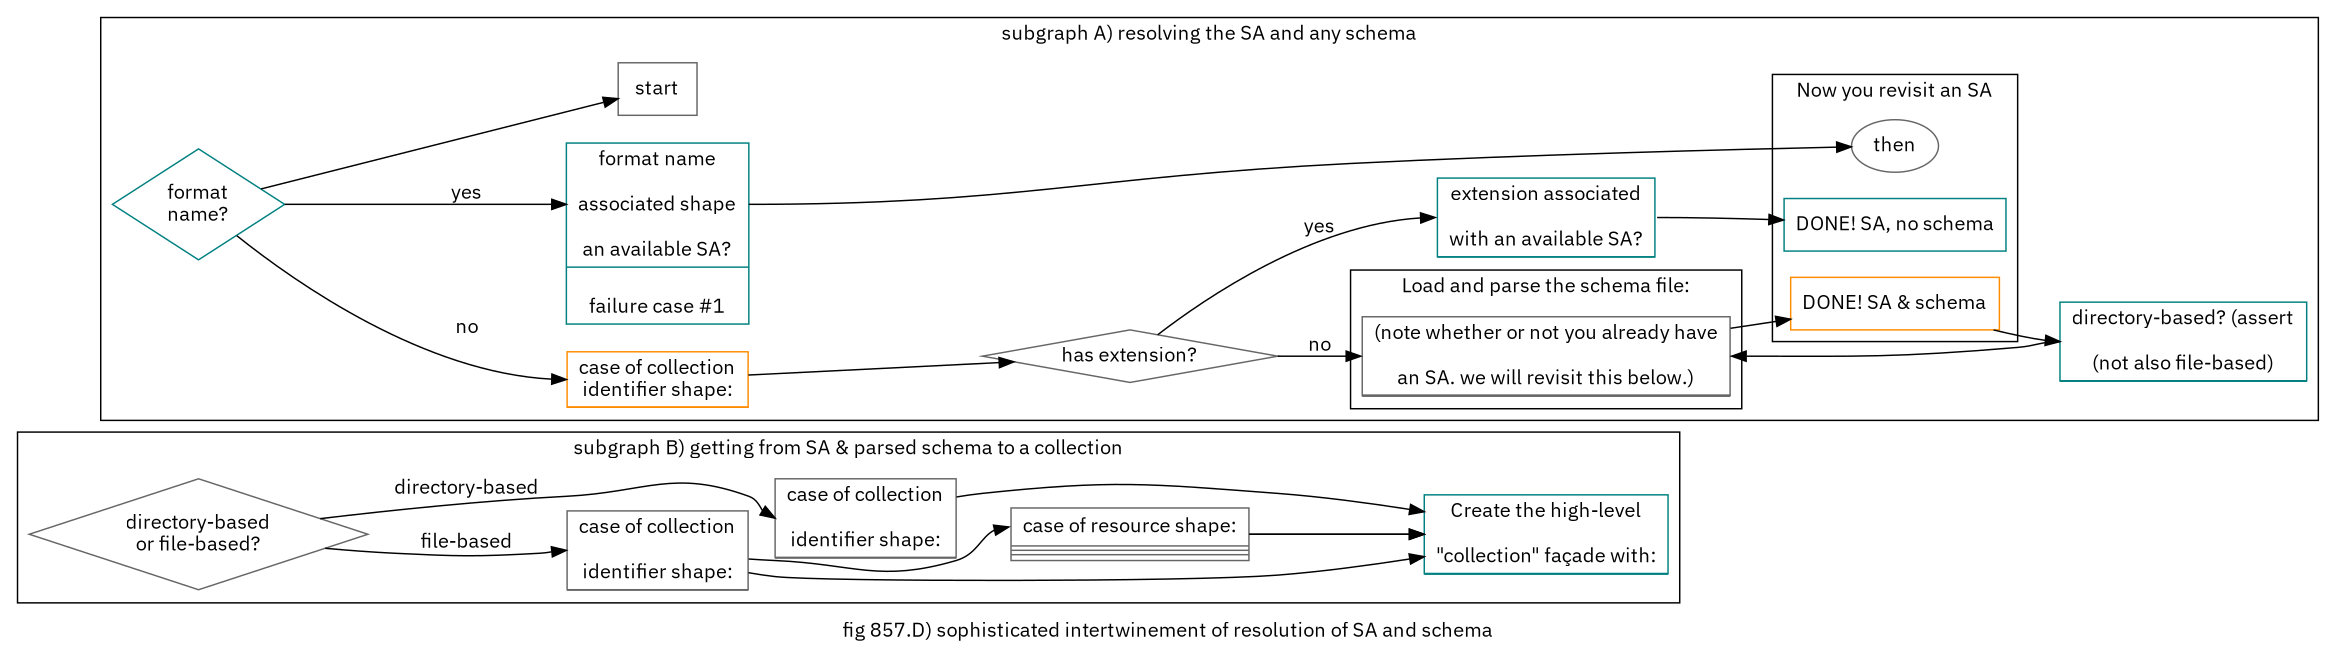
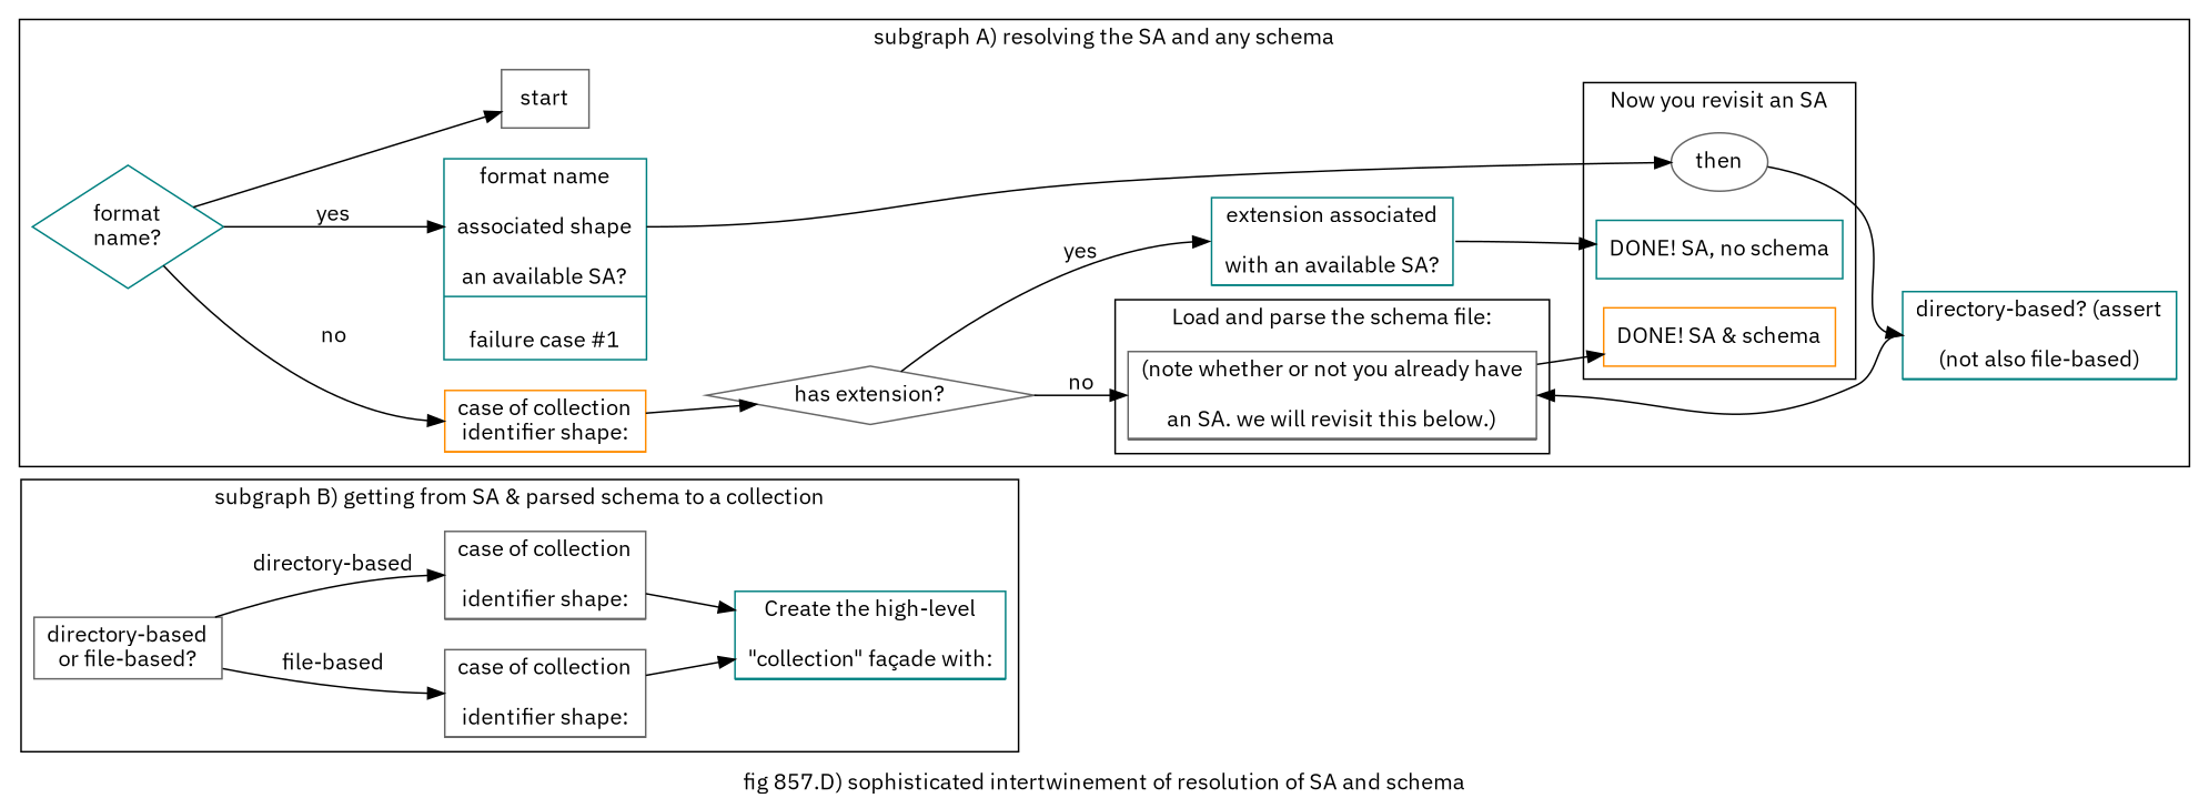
  digraph {
    fontname="IBM Plex Sans"
    label="fig 857.D) sophisticated intertwinement of resolution of SA and schema"
    rankdir=LR
    node [color=gray40 fontname="IBM Plex Sans" shape=record]
    edge [fontname="IBM Plex Sans" headport=c1]
    n1 [color=teal label="<c1>Create the high-level\n\n\"collection\" façade with:|\n<c2>functions pursuant entirely\n\nto the functionser|\n<c3>the function for pass-thru writing if\n\nit's available, else failure case #9|\n<c4>the function for opening a traversal\n\nstream from the line stream if it's\n\navailable, else failure case #9 again|\n<c5>the functions above to whatever\n\nextent their components are present\n"]
-   n2 [label="<c1>case of resource shape:|\n<c2>writable? (for now, ignore\n\nwhether it's readable)|\n<c3>readable?|\n<c4>strange failure case #2 again\n"]
    n3 [label="<c1>case of collection\n\nidentifier shape:|\n<c2>resource?|\n<c3>string?|\n<c4>strange failure case #2 again\n"]
    n4 [label="<c1>case of collection\n\nidentifier shape:|\n<c2>resource?\n\nfailure case #2 again|\n<c3>string? ok|\n<c4>strange failure case #2 again\n"]
-   n5 [label="directory-based\nor file-based?" shape=diamond]
+   n5 [label="directory-based\nor file-based?" shape=box]
    n6 [label=then shape=""]
    n7 [color=darkorange label="DONE! SA & schema" shape=rect]
    n8 [color=teal label="DONE! SA, no schema" shape=rect]
    n9 [label="<c1>(note whether or not you already have\n\nan SA. we will revisit this below.)|\n<c1_5>schema file no ent? failure case #4|\n<c2>fail to begin to parse as\nrecfile? failure case #5|\n<c3>no attr? failure case #6|\n<c4>(if no SA yet: attr value not associated with an\n\navailable SA? failure case #1 again)\n\nOK, procede|\n<c5>Now you have an SA. BUT that's\n\nnot all: SA fails to parse remainder\n\nof schema file? failure case #7|\n<c6>Now you have an SA and a\n\nbusiness-parsed schema\n"]
    n10 [color=teal label="<c1>directory-based? (assert\n\n(not also file-based)|\n<c2>file-based? (assert\n\nnot also directory-based)\n\nDONE! SA, no schema|\n<c3>strange. failure case #8\n"]
    n11 [color=teal label="<c1>extension associated\n\nwith an available SA?|\n<c2>failure case #3\n"]
    n12 [label="has extension?" shape=diamond]
    n13 [color=darkorange label="<c1>case of collection\nidentifier shape:|\n<c2>string?|\n<c3>failure case #2\n"]
    n14 [color=teal label="<c1>format name\n\nassociated shape\n\nan available SA?|\nfailure case #1"]
    n15 [color=teal label="format\nname?" shape=diamond]
    n16 [label=start shape=rect]
    subgraph cluster_1 {
      label="subgraph B) getting from SA & parsed schema to a collection"
      n1
-     n2
      n3
      n4
      n5
    }
    subgraph cluster_2 {
      label="subgraph A) resolving the SA and any schema"
      n10
      n11
      n12
      n13
      n14
      n15
      n16
      subgraph cluster_3 {
        label="Now you revisit an SA"
        n6
        n7
        n8
      }
      subgraph cluster_4 {
        label="Load and parse the schema file:"
        n9
      }
    }
-   n2 -> n1 [headport=c4 tailport=c3]
-   n2 -> n1 [headport=c3 tailport=c2]
    n3 -> n1 [headport=c5 tailport=c3]
-   n3 -> n2 [tailport=c2]
    n4 -> n1 [headport=c2 tailport=c3]
    n5 -> n3 [label="file-based"]
    n5 -> n4 [label="directory-based"]
-   n7 -> n10
+   n6 -> n10
    n9 -> n7 [tailport=c6]
    n10 -> n9 [tailport=c1]
    n11 -> n8 [tailport=c1]
    n12 -> n9 [label=no]
    n12 -> n11 [label=yes]
    n13 -> n12 [tailport=c2]
    n14 -> n6 [tailport=c1]
    n15 -> n13 [label=no]
    n15 -> n14 [label=yes]
    n15 -> n16
  }
